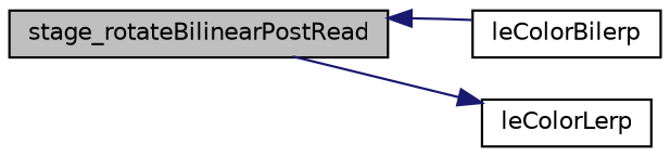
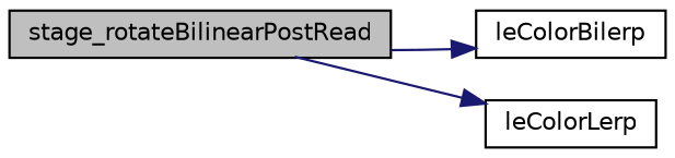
  digraph {
    rankdir=LR
    node [color=black fillcolor=white fontname=Helvetica fontsize=10 shape=record style=filled]
    edge [color=midnightblue fontname=Helvetica fontsize=10 labelfontname=Helvetica labelfontsize=10 style=solid]
    n1 [fillcolor=grey75 fontcolor=black height=0.2 label=stage_rotateBilinearPostRead width=0.4]
    n2 [height=0.2 label=leColorBilerp width=0.4]
    n3 [height=0.2 label=leColorLerp width=0.4]
-   n2 -> n1
+   n1 -> n2
    n1 -> n3
  }
